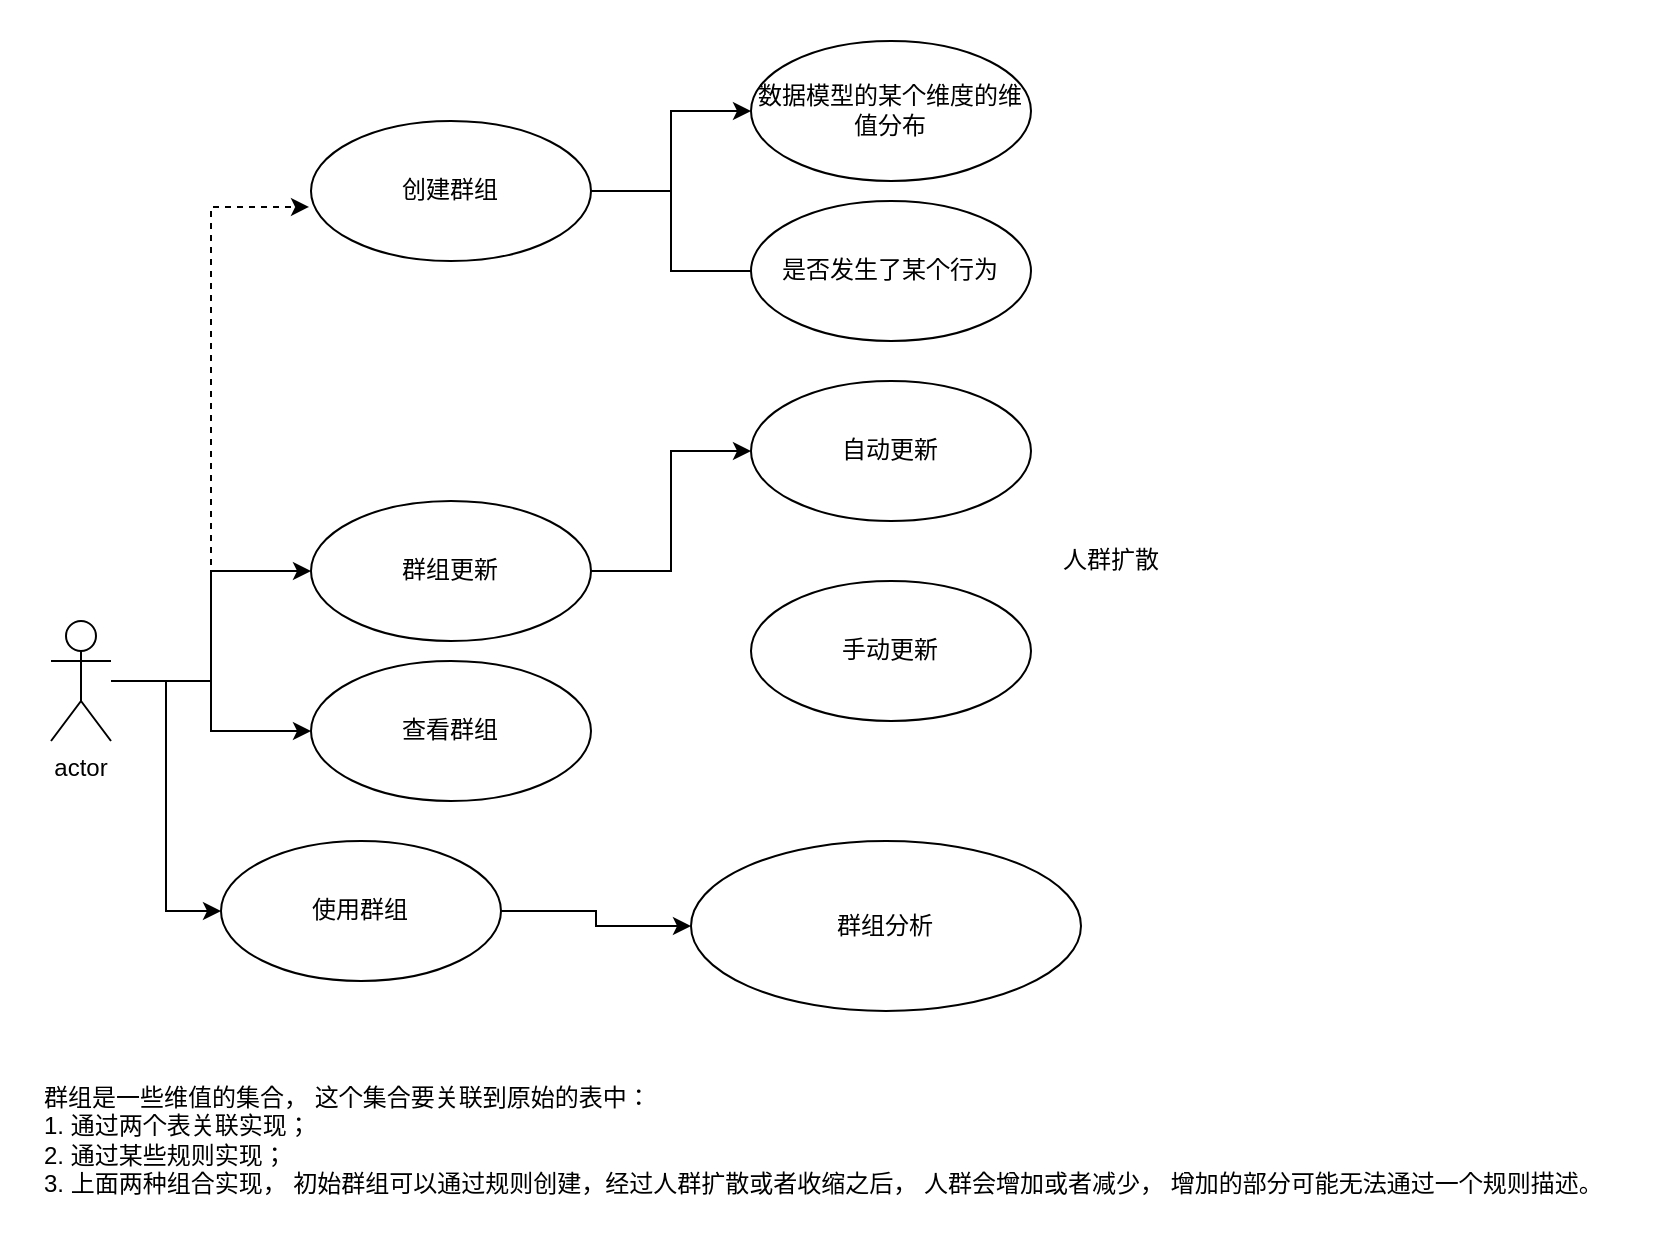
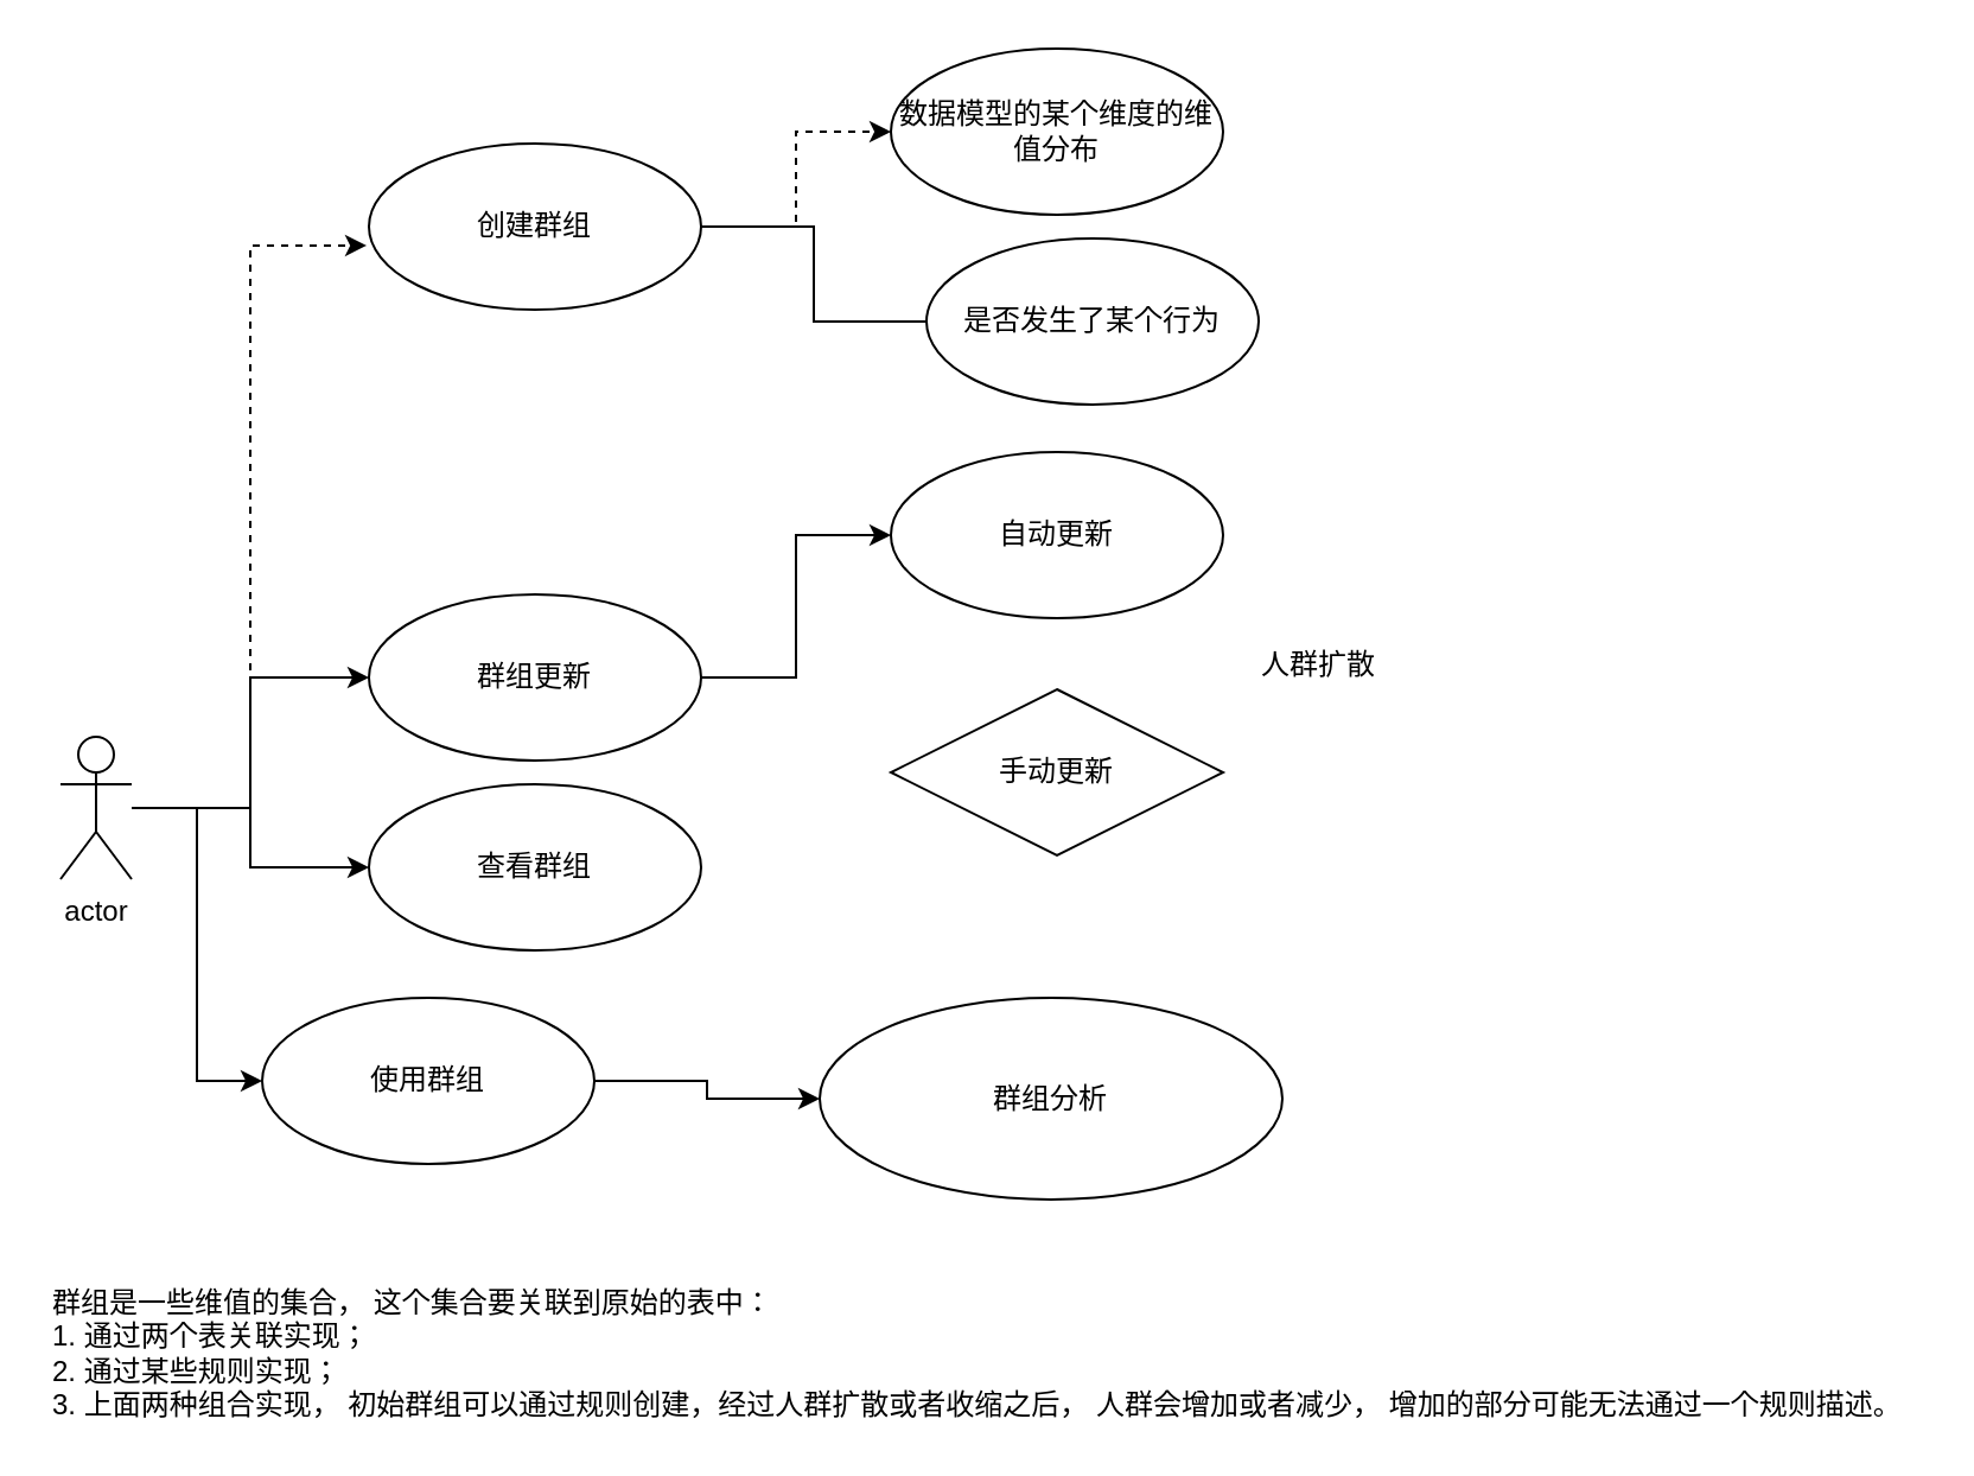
  <mxCell id="0" />
  <mxCell id="1" parent="0" />
  <mxCell id="2" style="edgeStyle=orthogonalEdgeStyle;rounded=0;orthogonalLoop=1;jettySize=auto;html=1;entryX=-0.007;entryY=0.614;entryDx=0;entryDy=0;entryPerimeter=0;dashed=1;" edge="1" parent="1" source="6" target="9"><mxGeometry relative="1" as="geometry" /></mxCell>
  <mxCell id="3" style="edgeStyle=orthogonalEdgeStyle;rounded=0;orthogonalLoop=1;jettySize=auto;html=1;" edge="1" parent="1" source="6" target="10"><mxGeometry relative="1" as="geometry" /></mxCell>
  <mxCell id="4" style="edgeStyle=orthogonalEdgeStyle;rounded=0;orthogonalLoop=1;jettySize=auto;html=1;entryX=0;entryY=0.5;entryDx=0;entryDy=0;" edge="1" parent="1" source="6" target="12"><mxGeometry relative="1" as="geometry" /></mxCell>
  <mxCell id="5" style="edgeStyle=orthogonalEdgeStyle;rounded=0;orthogonalLoop=1;jettySize=auto;html=1;" edge="1" parent="1" source="6" target="18"><mxGeometry relative="1" as="geometry" /></mxCell>
  <mxCell id="6" value="actor" style="shape=umlActor;verticalLabelPosition=bottom;verticalAlign=top;html=1;" vertex="1" parent="1"><mxGeometry x="25" y="310" width="30" height="60" as="geometry" /></mxCell>
- <mxCell id="7" value="" style="edgeStyle=orthogonalEdgeStyle;rounded=0;orthogonalLoop=1;jettySize=auto;html=1;" edge="1" parent="1" source="9" target="15"><mxGeometry relative="1" as="geometry" /></mxCell>
+ <mxCell id="7" value="" style="edgeStyle=orthogonalEdgeStyle;rounded=0;orthogonalLoop=1;jettySize=auto;html=1;dashed=1;" edge="1" parent="1" source="9" target="15"><mxGeometry relative="1" as="geometry" /></mxCell>
  <mxCell id="8" style="edgeStyle=orthogonalEdgeStyle;rounded=0;orthogonalLoop=1;jettySize=auto;html=1;entryX=0;entryY=0.5;entryDx=0;entryDy=0;endArrow=none;" edge="1" parent="1" source="9" target="16"><mxGeometry relative="1" as="geometry" /></mxCell>
  <mxCell id="9" value="创建群组" style="ellipse;whiteSpace=wrap;html=1;" vertex="1" parent="1"><mxGeometry x="155" y="60" width="140" height="70" as="geometry" /></mxCell>
  <mxCell id="10" value="查看群组" style="ellipse;whiteSpace=wrap;html=1;" vertex="1" parent="1"><mxGeometry x="155" y="330" width="140" height="70" as="geometry" /></mxCell>
  <mxCell id="11" style="edgeStyle=orthogonalEdgeStyle;rounded=0;orthogonalLoop=1;jettySize=auto;html=1;" edge="1" parent="1" source="12" target="13"><mxGeometry relative="1" as="geometry" /></mxCell>
  <mxCell id="12" value="使用群组" style="ellipse;whiteSpace=wrap;html=1;" vertex="1" parent="1"><mxGeometry x="110" y="420" width="140" height="70" as="geometry" /></mxCell>
  <mxCell id="13" value="群组分析" style="ellipse;whiteSpace=wrap;html=1;" vertex="1" parent="1"><mxGeometry x="345" y="420" width="195" height="85" as="geometry" /></mxCell>
  <mxCell id="14" value="群组是一些维值的集合， 这个集合要关联到原始的表中：&lt;br&gt;1. 通过两个表关联实现；&lt;br&gt;&lt;div&gt;&lt;span&gt;2. 通过某些规则实现；&lt;/span&gt;&lt;/div&gt;&lt;div&gt;&lt;span&gt;3. 上面两种组合实现， 初始群组可以通过规则创建，经过人群扩散或者收缩之后， 人群会增加或者减少， 增加的部分可能无法通过一个规则描述。&lt;/span&gt;&lt;/div&gt;" style="text;html=1;align=left;verticalAlign=middle;resizable=0;points=[];autosize=1;strokeColor=none;fillColor=none;" vertex="1" parent="1"><mxGeometry x="20" y="540" width="790" height="60" as="geometry" /></mxCell>
  <mxCell id="15" value="数据模型的某个维度的维值分布" style="ellipse;whiteSpace=wrap;html=1;" vertex="1" parent="1"><mxGeometry x="375" y="20" width="140" height="70" as="geometry" /></mxCell>
- <mxCell id="16" value="是否发生了某个行为" style="ellipse;whiteSpace=wrap;html=1;" vertex="1" parent="1"><mxGeometry x="375" y="100" width="140" height="70" as="geometry" /></mxCell>
+ <mxCell id="16" value="是否发生了某个行为" style="ellipse;whiteSpace=wrap;html=1;" vertex="1" parent="1"><mxGeometry x="390" y="100" width="140" height="70" as="geometry" /></mxCell>
  <mxCell id="17" style="edgeStyle=orthogonalEdgeStyle;rounded=0;orthogonalLoop=1;jettySize=auto;html=1;" edge="1" parent="1" source="18" target="19"><mxGeometry relative="1" as="geometry" /></mxCell>
  <mxCell id="18" value="群组更新" style="ellipse;whiteSpace=wrap;html=1;" vertex="1" parent="1"><mxGeometry x="155" y="250" width="140" height="70" as="geometry" /></mxCell>
  <mxCell id="19" value="自动更新" style="ellipse;whiteSpace=wrap;html=1;" vertex="1" parent="1"><mxGeometry x="375" y="190" width="140" height="70" as="geometry" /></mxCell>
- <mxCell id="20" value="手动更新" style="ellipse;whiteSpace=wrap;html=1;" vertex="1" parent="1"><mxGeometry x="375" y="290" width="140" height="70" as="geometry" /></mxCell>
+ <mxCell id="20" value="手动更新" style="rhombus;whiteSpace=wrap;html=1;" vertex="1" parent="1"><mxGeometry x="375" y="290" width="140" height="70" as="geometry" /></mxCell>
  <mxCell id="21" value="人群扩散" style="text;html=1;align=center;verticalAlign=middle;resizable=0;points=[];autosize=1;strokeColor=none;fillColor=none;" vertex="1" parent="1"><mxGeometry x="525" y="270" width="60" height="20" as="geometry" /></mxCell>
